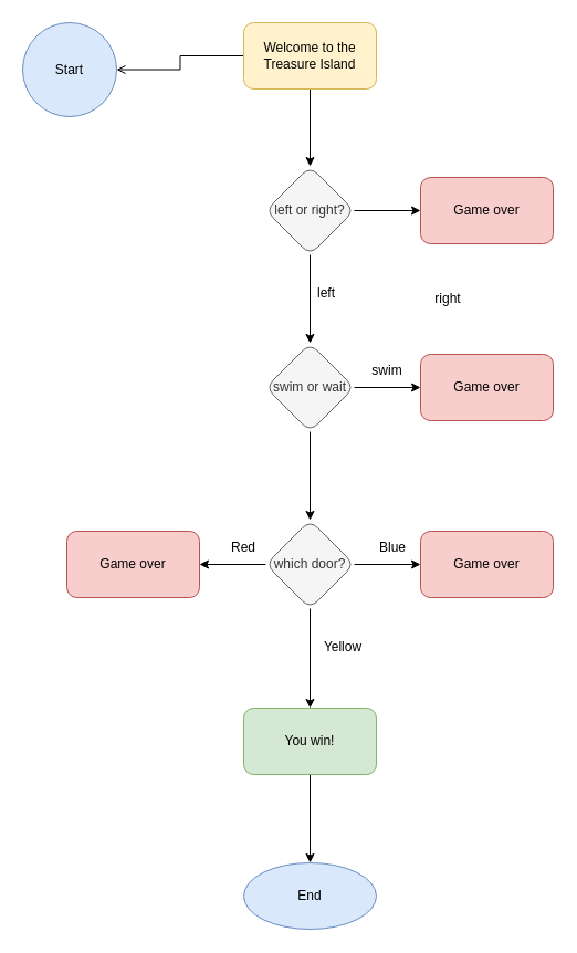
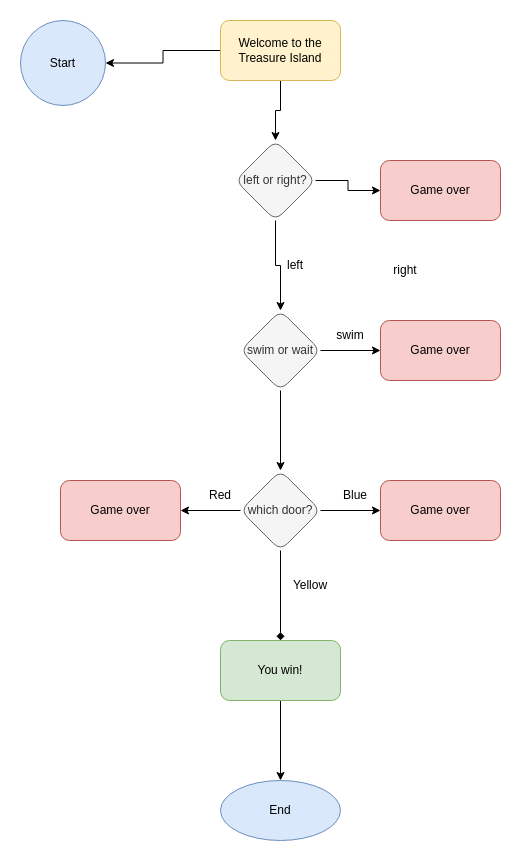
  <mxCell id="0" />
  <mxCell id="1" parent="0" />
  <mxCell id="2" value="" style="edgeStyle=orthogonalEdgeStyle;rounded=0;orthogonalLoop=1;jettySize=auto;html=1;" parent="1" source="4" target="7" edge="1"><mxGeometry relative="1" as="geometry" /></mxCell>
- <mxCell id="3" value="" style="edgeStyle=orthogonalEdgeStyle;rounded=0;orthogonalLoop=1;jettySize=auto;html=1;endArrow=open;" edge="1" parent="1" source="4" target="27"><mxGeometry relative="1" as="geometry" /></mxCell>
+ <mxCell id="3" value="" style="edgeStyle=orthogonalEdgeStyle;rounded=0;orthogonalLoop=1;jettySize=auto;html=1;" edge="1" parent="1" source="4" target="27"><mxGeometry relative="1" as="geometry" /></mxCell>
  <mxCell id="4" value="Welcome to the Treasure Island" style="rounded=1;whiteSpace=wrap;html=1;fillColor=#fff2cc;strokeColor=#d6b656;" parent="1" vertex="1"><mxGeometry x="220" y="20" width="120" height="60" as="geometry" /></mxCell>
  <mxCell id="5" value="" style="edgeStyle=orthogonalEdgeStyle;rounded=0;orthogonalLoop=1;jettySize=auto;html=1;" edge="1" parent="1" source="7" target="8"><mxGeometry relative="1" as="geometry" /></mxCell>
  <mxCell id="6" value="" style="edgeStyle=orthogonalEdgeStyle;rounded=0;orthogonalLoop=1;jettySize=auto;html=1;" edge="1" parent="1" source="7" target="12"><mxGeometry relative="1" as="geometry" /></mxCell>
- <mxCell id="7" value="left or right?" style="rhombus;whiteSpace=wrap;html=1;rounded=1;fillColor=#f5f5f5;strokeColor=#666666;fontColor=#333333;" parent="1" vertex="1"><mxGeometry x="240" y="150" width="80" height="80" as="geometry" /></mxCell>
+ <mxCell id="7" value="left or right?" style="rhombus;whiteSpace=wrap;html=1;rounded=1;fillColor=#f5f5f5;strokeColor=#666666;fontColor=#333333;" parent="1" vertex="1"><mxGeometry x="235" y="140" width="80" height="80" as="geometry" /></mxCell>
  <mxCell id="8" value="Game over" style="rounded=1;whiteSpace=wrap;html=1;fillColor=#f8cecc;strokeColor=#b85450;" vertex="1" parent="1"><mxGeometry x="380" y="160" width="120" height="60" as="geometry" /></mxCell>
  <mxCell id="9" value="right" style="text;html=1;strokeColor=none;fillColor=none;align=center;verticalAlign=middle;whiteSpace=wrap;rounded=0;" vertex="1" parent="1"><mxGeometry x="375" y="255" width="60" height="30" as="geometry" /></mxCell>
  <mxCell id="10" value="" style="edgeStyle=orthogonalEdgeStyle;rounded=0;orthogonalLoop=1;jettySize=auto;html=1;" edge="1" parent="1" source="12" target="13"><mxGeometry relative="1" as="geometry" /></mxCell>
  <mxCell id="11" value="" style="edgeStyle=orthogonalEdgeStyle;rounded=0;orthogonalLoop=1;jettySize=auto;html=1;" edge="1" parent="1" source="12" target="19"><mxGeometry relative="1" as="geometry" /></mxCell>
  <mxCell id="12" value="swim or wait" style="rhombus;whiteSpace=wrap;html=1;rounded=1;fillColor=#f5f5f5;strokeColor=#666666;fontColor=#333333;" vertex="1" parent="1"><mxGeometry x="240" y="310" width="80" height="80" as="geometry" /></mxCell>
  <mxCell id="13" value="Game over" style="rounded=1;whiteSpace=wrap;html=1;fillColor=#f8cecc;strokeColor=#b85450;" vertex="1" parent="1"><mxGeometry x="380" y="320" width="120" height="60" as="geometry" /></mxCell>
  <mxCell id="14" value="swim" style="text;html=1;strokeColor=none;fillColor=none;align=center;verticalAlign=middle;whiteSpace=wrap;rounded=0;" vertex="1" parent="1"><mxGeometry x="320" y="320" width="60" height="30" as="geometry" /></mxCell>
  <mxCell id="15" value="left" style="text;html=1;strokeColor=none;fillColor=none;align=center;verticalAlign=middle;whiteSpace=wrap;rounded=0;" vertex="1" parent="1"><mxGeometry x="265" y="250" width="60" height="30" as="geometry" /></mxCell>
  <mxCell id="16" value="" style="edgeStyle=orthogonalEdgeStyle;rounded=0;orthogonalLoop=1;jettySize=auto;html=1;" edge="1" parent="1" source="19" target="20"><mxGeometry relative="1" as="geometry" /></mxCell>
  <mxCell id="17" value="" style="edgeStyle=orthogonalEdgeStyle;rounded=0;orthogonalLoop=1;jettySize=auto;html=1;" edge="1" parent="1" source="19" target="21"><mxGeometry relative="1" as="geometry" /></mxCell>
- <mxCell id="18" value="" style="edgeStyle=orthogonalEdgeStyle;rounded=0;orthogonalLoop=1;jettySize=auto;html=1;" edge="1" parent="1" source="19" target="23"><mxGeometry relative="1" as="geometry" /></mxCell>
+ <mxCell id="18" value="" style="edgeStyle=orthogonalEdgeStyle;rounded=0;orthogonalLoop=1;jettySize=auto;html=1;endArrow=diamond;" edge="1" parent="1" source="19" target="23"><mxGeometry relative="1" as="geometry" /></mxCell>
  <mxCell id="19" value="which door?" style="rhombus;whiteSpace=wrap;html=1;rounded=1;fillColor=#f5f5f5;strokeColor=#666666;fontColor=#333333;" vertex="1" parent="1"><mxGeometry x="240" y="470" width="80" height="80" as="geometry" /></mxCell>
  <mxCell id="20" value="Game over" style="whiteSpace=wrap;html=1;rounded=1;fillColor=#f8cecc;strokeColor=#b85450;" vertex="1" parent="1"><mxGeometry x="60" y="480" width="120" height="60" as="geometry" /></mxCell>
  <mxCell id="21" value="Game over" style="whiteSpace=wrap;html=1;rounded=1;fillColor=#f8cecc;strokeColor=#b85450;" vertex="1" parent="1"><mxGeometry x="380" y="480" width="120" height="60" as="geometry" /></mxCell>
  <mxCell id="22" value="" style="edgeStyle=orthogonalEdgeStyle;rounded=0;orthogonalLoop=1;jettySize=auto;html=1;" edge="1" parent="1" source="23" target="28"><mxGeometry relative="1" as="geometry" /></mxCell>
  <mxCell id="23" value="You win!" style="whiteSpace=wrap;html=1;rounded=1;fillColor=#d5e8d4;strokeColor=#82b366;" vertex="1" parent="1"><mxGeometry x="220" y="640" width="120" height="60" as="geometry" /></mxCell>
  <mxCell id="24" value="Red" style="text;html=1;strokeColor=none;fillColor=none;align=center;verticalAlign=middle;whiteSpace=wrap;rounded=0;" vertex="1" parent="1"><mxGeometry x="190" y="480" width="60" height="30" as="geometry" /></mxCell>
  <mxCell id="25" value="Blue" style="text;html=1;strokeColor=none;fillColor=none;align=center;verticalAlign=middle;whiteSpace=wrap;rounded=0;" vertex="1" parent="1"><mxGeometry x="325" y="480" width="60" height="30" as="geometry" /></mxCell>
  <mxCell id="26" value="Yellow" style="text;html=1;strokeColor=none;fillColor=none;align=center;verticalAlign=middle;whiteSpace=wrap;rounded=0;" vertex="1" parent="1"><mxGeometry x="280" y="570" width="60" height="30" as="geometry" /></mxCell>
  <mxCell id="27" value="Start" style="ellipse;whiteSpace=wrap;html=1;rounded=1;fillColor=#dae8fc;strokeColor=#6c8ebf;" vertex="1" parent="1"><mxGeometry x="20" y="20" width="85" height="85" as="geometry" /></mxCell>
  <mxCell id="28" value="End" style="ellipse;whiteSpace=wrap;html=1;rounded=1;fillColor=#dae8fc;strokeColor=#6c8ebf;" vertex="1" parent="1"><mxGeometry x="220" y="780" width="120" height="60" as="geometry" /></mxCell>
